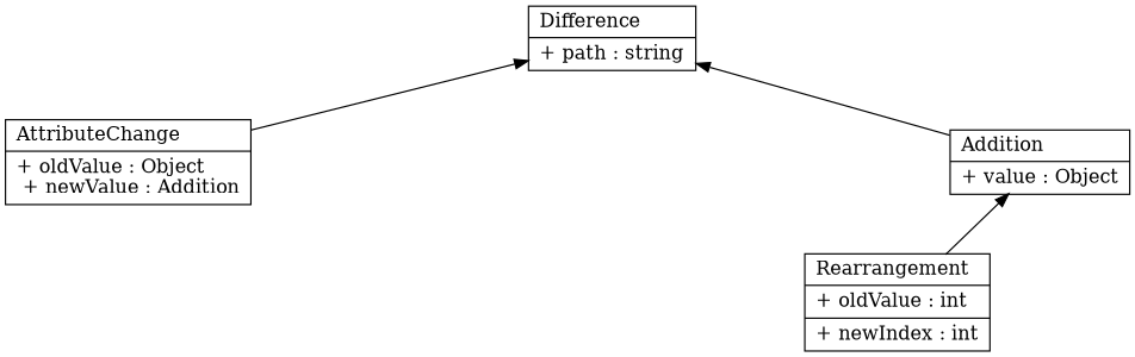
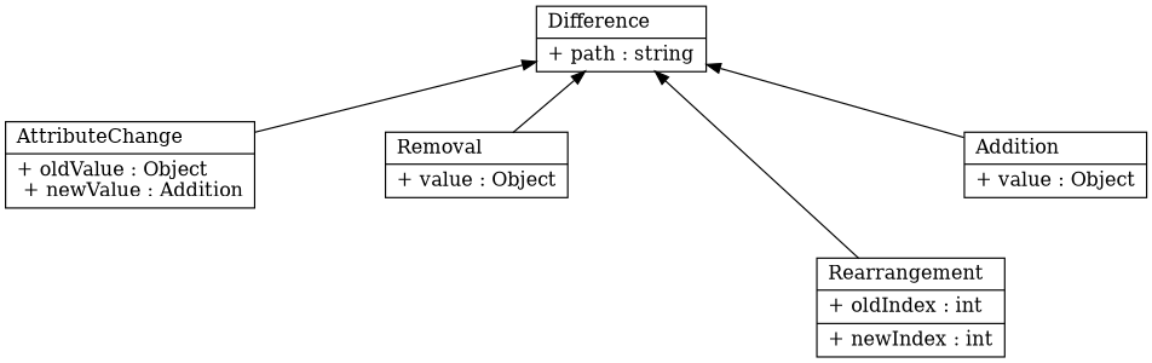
  digraph {
    fontname="Bitstream Vera Sans"
    fontsize=8
    nodesep=1.3
    rankdir=BT
    splines=true
    node [shape=record]
    n1 [label="{Difference\l|+ path : string\l}"]
    n2 [label="{AttributeChange\l| + oldValue : Object\l + newValue : Addition\l}"]
+   n3 [label="{Removal\l| + value : Object\l}"]
    n4 [label="{Addition\l| + value : Object\l}"]
-   n5 [label="{Rearrangement\l| + oldValue : int\l| + newIndex : int\l}"]
+   n5 [label="{Rearrangement\l| + oldIndex : int\l| + newIndex : int\l}"]
    n2 -> n1
+   n3 -> n1
    n4 -> n1
-   n5 -> n4
+   n5 -> n1
  }
